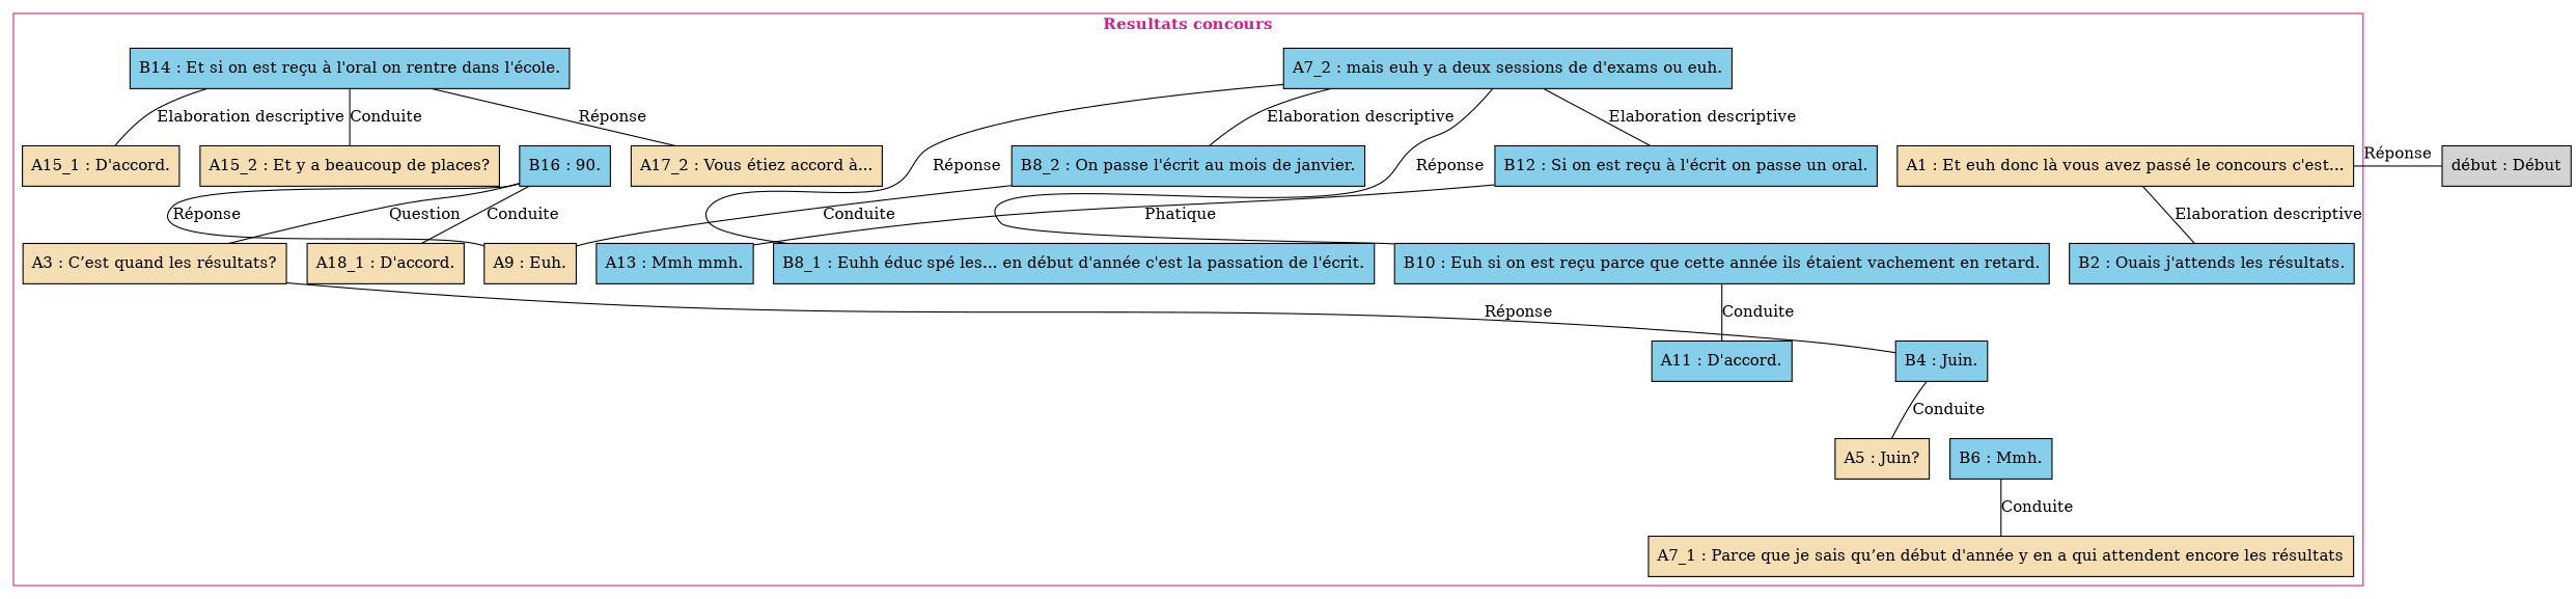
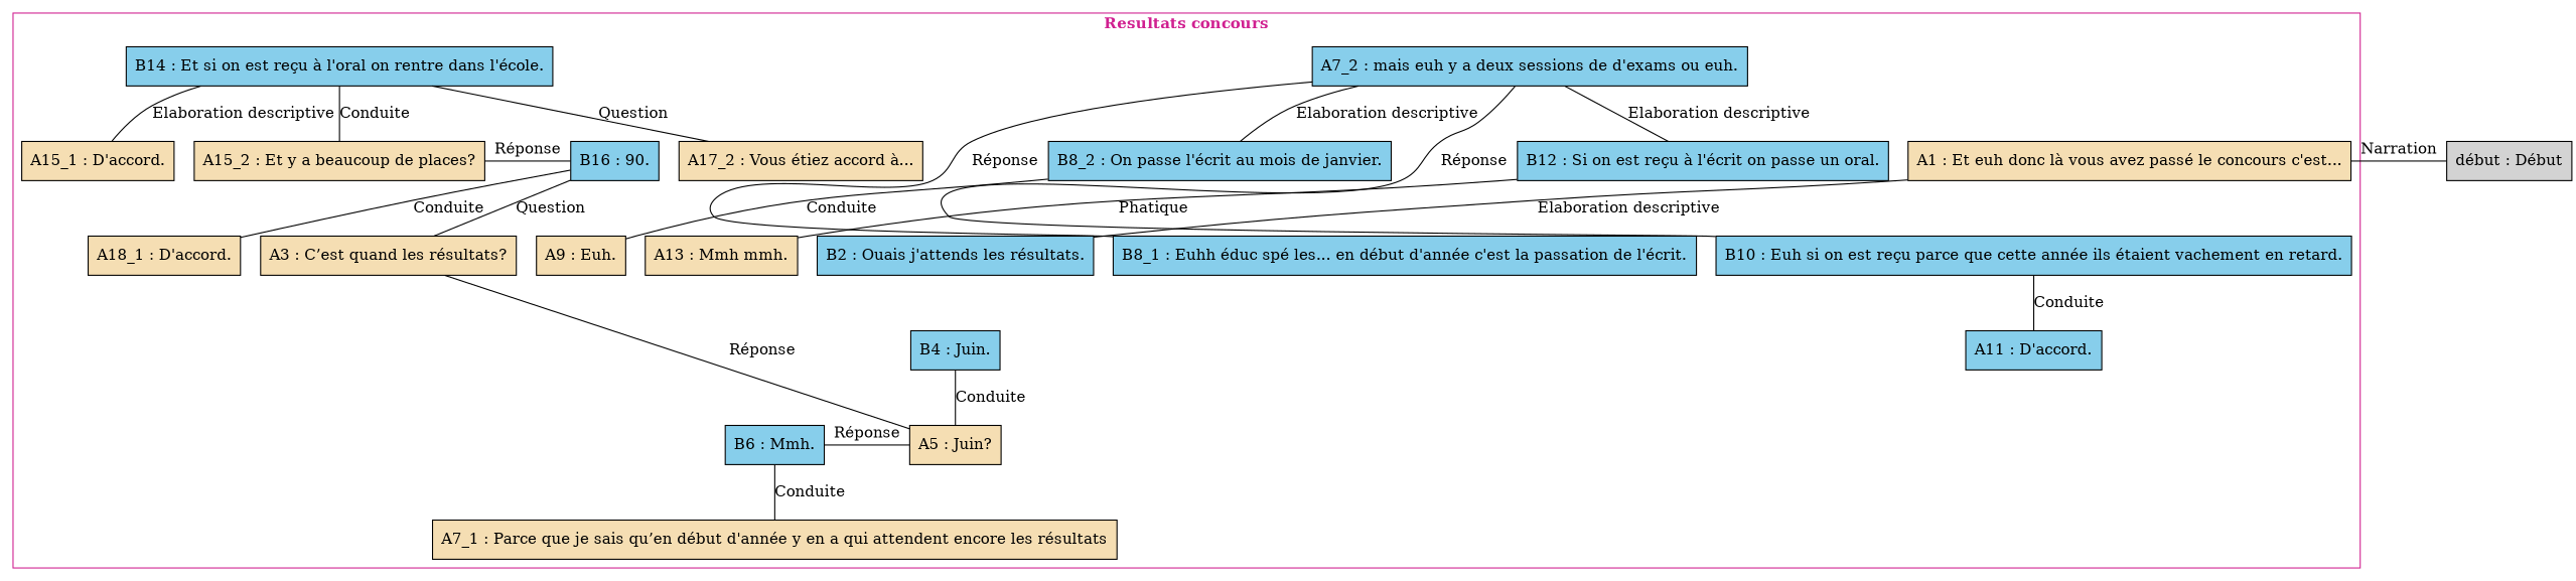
  digraph {
    newrank=true
    node [fillcolor=skyblue shape=box style=filled]
    edge [dir=none weight=2]
    n1 [fillcolor=wheat label="A1 : Et euh donc là vous avez passé le concours c'est..."]
    n2 [label="B2 : Ouais j'attends les résultats."]
    n3 [fillcolor=wheat label="A3 : C’est quand les résultats?"]
    n4 [label="B4 : Juin."]
    n5 [fillcolor=wheat label="A5 : Juin?"]
    n6 [label="B6 : Mmh."]
    n7 [fillcolor=wheat label="A7_1 : Parce que je sais qu’en début d'année y en a qui attendent encore les résultats"]
    n8 [label="A7_2 : mais euh y a deux sessions de d'exams ou euh."]
    n9 [label="B8_1 : Euhh éduc spé les... en début d'année c'est la passation de l'écrit."]
    n10 [label="B8_2 : On passe l'écrit au mois de janvier."]
    n11 [fillcolor=wheat label="A9 : Euh."]
    n12 [label="B10 : Euh si on est reçu parce que cette année ils étaient vachement en retard."]
    n13 [label="A11 : D'accord."]
    n14 [label="B12 : Si on est reçu à l'écrit on passe un oral."]
-   n15 [label="A13 : Mmh mmh."]
+   n15 [fillcolor=wheat label="A13 : Mmh mmh."]
    n16 [label="B14 : Et si on est reçu à l'oral on rentre dans l'école."]
    n17 [fillcolor=wheat label="A15_1 : D'accord."]
    n18 [fillcolor=wheat label="A15_2 : Et y a beaucoup de places?"]
    n19 [label="B16 : 90."]
    n20 [fillcolor=wheat label="A18_1 : D'accord."]
    n21 [fillcolor=wheat label="A17_2 : Vous étiez accord à..."]
    zero [style=invis fillcolor=""]
    n23 [label="début : Début" fillcolor=""]
    subgraph cluster_1 {
      color=violetred
      fontcolor=violetred
      label=<<B>Resultats concours</B>>
      n1
      n2
      n3
      n4
      n5
      n6
      n7
      n8
      n9
      n10
      n11
      n12
      n13
      n14
      n15
      n16
      n17
      n18
      n19
      n20
      n21
    }
    n1 -> n2 [label="Elaboration descriptive"]
    n1 -> n9 [style=invis weight=1 dir=""]
    n1 -> n12 [style=invis weight=1 dir=""]
    n2 -> n4 [style=invis weight=1 dir=""]
-   n3 -> n4 [constraint=false label="Réponse" weight=""]
+   n3 -> n5 [constraint=false label="Réponse" weight=""]
    n4 -> n5 [label=Conduite]
    n4 -> n6 [style=invis weight=1 dir=""]
+   n5 -> n6 [constraint=false label="Réponse" weight=""]
    n6 -> n7 [label=Conduite]
    n8 -> n9 [constraint=false label="Réponse" weight=""]
    n8 -> n10 [label="Elaboration descriptive"]
    n8 -> n12 [constraint=false label="Réponse" weight=""]
    n8 -> n14 [label="Elaboration descriptive"]
    n10 -> n11 [label=Conduite]
    n12 -> n13 [label=Conduite]
    n14 -> n15 [label=Phatique]
    n16 -> n17 [label="Elaboration descriptive"]
    n16 -> n18 [label=Conduite]
    n16 -> n19 [style=invis weight=1 dir=""]
-   n16 -> n21 [label="Réponse"]
-   n11 -> n19 [constraint=false label="Réponse" weight=""]
+   n16 -> n21 [label=Question]
+   n18 -> n19 [constraint=false label="Réponse" weight=""]
    n19 -> n3 [label=Question]
    n19 -> n20 [label=Conduite]
    zero -> n1 [style=invis weight=1 dir=""]
    zero -> n23 [style=invis dir="" weight=""]
-   n23 -> n1 [constraint=false label="Réponse" weight=""]
+   n23 -> n1 [constraint=false label=Narration weight=""]
  }
